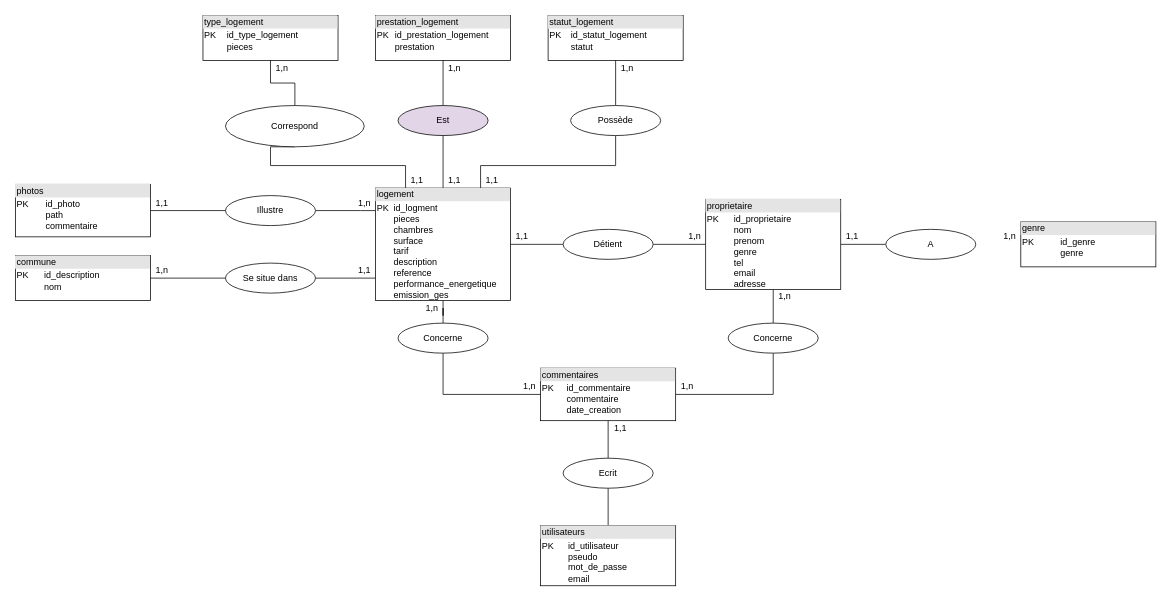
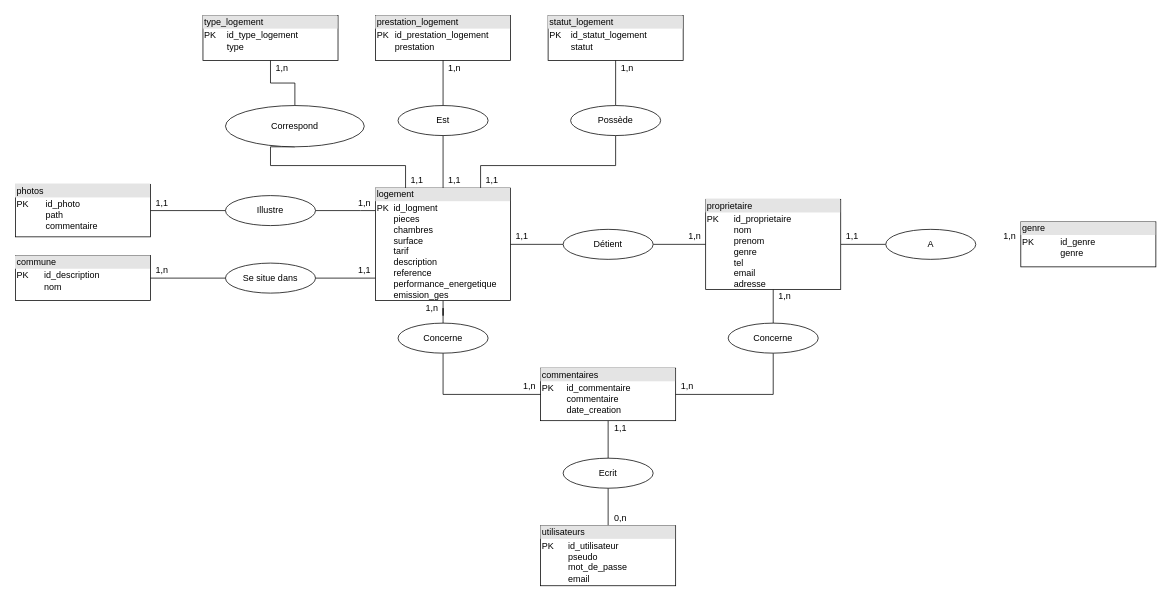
  <mxCell id="0" />
  <mxCell id="1" parent="0" />
  <mxCell id="2" style="edgeStyle=orthogonalEdgeStyle;rounded=0;orthogonalLoop=1;jettySize=auto;html=1;entryX=0.5;entryY=1;entryDx=0;entryDy=0;endArrow=none;endFill=0;" edge="1" parent="1" source="8" target="29"><mxGeometry relative="1" as="geometry"><Array as="points"><mxPoint x="540" y="220" /><mxPoint x="360" y="220" /></Array></mxGeometry></mxCell>
  <mxCell id="3" style="edgeStyle=orthogonalEdgeStyle;rounded=0;orthogonalLoop=1;jettySize=auto;html=1;entryX=0.5;entryY=1;entryDx=0;entryDy=0;endArrow=none;endFill=0;" edge="1" parent="1" source="8" target="31"><mxGeometry relative="1" as="geometry"><Array as="points"><mxPoint x="640" y="220" /><mxPoint x="820" y="220" /></Array></mxGeometry></mxCell>
  <mxCell id="4" style="edgeStyle=orthogonalEdgeStyle;rounded=0;orthogonalLoop=1;jettySize=auto;html=1;entryX=0.5;entryY=1;entryDx=0;entryDy=0;endArrow=none;endFill=0;" edge="1" parent="1" source="8" target="25"><mxGeometry relative="1" as="geometry" /></mxCell>
  <mxCell id="5" style="edgeStyle=orthogonalEdgeStyle;rounded=0;orthogonalLoop=1;jettySize=auto;html=1;entryX=1;entryY=0.5;entryDx=0;entryDy=0;endArrow=none;endFill=0;" edge="1" parent="1" source="8" target="23"><mxGeometry relative="1" as="geometry"><Array as="points"><mxPoint x="480" y="280" /><mxPoint x="480" y="280" /></Array></mxGeometry></mxCell>
  <mxCell id="6" style="edgeStyle=orthogonalEdgeStyle;rounded=0;orthogonalLoop=1;jettySize=auto;html=1;entryX=1;entryY=0.5;entryDx=0;entryDy=0;endArrow=none;endFill=0;" edge="1" parent="1" source="8" target="33"><mxGeometry relative="1" as="geometry"><Array as="points"><mxPoint x="470" y="370" /><mxPoint x="470" y="370" /></Array></mxGeometry></mxCell>
  <mxCell id="7" style="edgeStyle=orthogonalEdgeStyle;rounded=0;orthogonalLoop=1;jettySize=auto;html=1;endArrow=none;endFill=0;" edge="1" parent="1" source="8" target="36"><mxGeometry relative="1" as="geometry" /></mxCell>
  <mxCell id="8" value="&lt;div style=&quot;box-sizing: border-box ; width: 100% ; background: #e4e4e4 ; padding: 2px&quot;&gt;logement&lt;/div&gt;&lt;table style=&quot;width: 100% ; font-size: 1em&quot; cellpadding=&quot;2&quot; cellspacing=&quot;0&quot;&gt;&lt;tbody&gt;&lt;tr&gt;&lt;td&gt;PK&lt;br&gt;&lt;br&gt;&lt;br&gt;&lt;br&gt;&lt;br&gt;&lt;br&gt;&lt;br&gt;&lt;br&gt;&lt;br&gt;&lt;/td&gt;&lt;td&gt;id_logment&lt;br&gt;pieces&lt;br&gt;chambres&lt;br&gt;surface&lt;br&gt;tarif&lt;br&gt;description&lt;br&gt;reference&lt;br&gt;performance_energetique&lt;br&gt;emission_ges&lt;br&gt;&lt;/td&gt;&lt;/tr&gt;&lt;tr&gt;&lt;td&gt;&lt;/td&gt;&lt;td&gt;&lt;/td&gt;&lt;/tr&gt;&lt;/tbody&gt;&lt;/table&gt;" style="verticalAlign=top;align=left;overflow=fill;html=1;fillColor=#ffffff;" vertex="1" parent="1"><mxGeometry x="500" y="250" width="180" height="150" as="geometry" /></mxCell>
- <mxCell id="9" value="&lt;div style=&quot;box-sizing: border-box ; width: 100% ; background: #e4e4e4 ; padding: 2px&quot;&gt;type_logement&lt;/div&gt;&lt;table style=&quot;width: 100% ; font-size: 1em&quot; cellpadding=&quot;2&quot; cellspacing=&quot;0&quot;&gt;&lt;tbody&gt;&lt;tr&gt;&lt;td&gt;PK&lt;br&gt;&lt;br&gt;&lt;/td&gt;&lt;td&gt;id_type_logement&lt;br&gt;pieces&lt;br&gt;&lt;/td&gt;&lt;/tr&gt;&lt;/tbody&gt;&lt;/table&gt;" style="verticalAlign=top;align=left;overflow=fill;html=1;fillColor=#ffffff;" vertex="1" parent="1"><mxGeometry x="270" y="20" width="180" height="60" as="geometry" /></mxCell>
+ <mxCell id="9" value="&lt;div style=&quot;box-sizing: border-box ; width: 100% ; background: #e4e4e4 ; padding: 2px&quot;&gt;type_logement&lt;/div&gt;&lt;table style=&quot;width: 100% ; font-size: 1em&quot; cellpadding=&quot;2&quot; cellspacing=&quot;0&quot;&gt;&lt;tbody&gt;&lt;tr&gt;&lt;td&gt;PK&lt;br&gt;&lt;br&gt;&lt;/td&gt;&lt;td&gt;id_type_logement&lt;br&gt;type&lt;br&gt;&lt;/td&gt;&lt;/tr&gt;&lt;/tbody&gt;&lt;/table&gt;" style="verticalAlign=top;align=left;overflow=fill;html=1;fillColor=#ffffff;" vertex="1" parent="1"><mxGeometry x="270" y="20" width="180" height="60" as="geometry" /></mxCell>
  <mxCell id="10" value="&lt;div style=&quot;box-sizing: border-box ; width: 100% ; background: #e4e4e4 ; padding: 2px&quot;&gt;prestation_logement&lt;/div&gt;&lt;table style=&quot;width: 100% ; font-size: 1em&quot; cellpadding=&quot;2&quot; cellspacing=&quot;0&quot;&gt;&lt;tbody&gt;&lt;tr&gt;&lt;td&gt;PK&lt;br&gt;&lt;br&gt;&lt;/td&gt;&lt;td&gt;id_prestation_logement&lt;br&gt;prestation&lt;br&gt;&lt;/td&gt;&lt;/tr&gt;&lt;/tbody&gt;&lt;/table&gt;" style="verticalAlign=top;align=left;overflow=fill;html=1;fillColor=#ffffff;" vertex="1" parent="1"><mxGeometry x="500" y="20" width="180" height="60" as="geometry" /></mxCell>
  <mxCell id="11" value="&lt;div style=&quot;box-sizing: border-box ; width: 100% ; background: #e4e4e4 ; padding: 2px&quot;&gt;statut_logement&lt;/div&gt;&lt;table style=&quot;width: 100% ; font-size: 1em&quot; cellpadding=&quot;2&quot; cellspacing=&quot;0&quot;&gt;&lt;tbody&gt;&lt;tr&gt;&lt;td&gt;PK&lt;br&gt;&lt;br&gt;&lt;/td&gt;&lt;td&gt;id_statut_logement&lt;br&gt;statut&lt;br&gt;&lt;/td&gt;&lt;/tr&gt;&lt;/tbody&gt;&lt;/table&gt;" style="verticalAlign=top;align=left;overflow=fill;html=1;fillColor=#ffffff;" vertex="1" parent="1"><mxGeometry x="730" y="20" width="180" height="60" as="geometry" /></mxCell>
  <mxCell id="12" style="edgeStyle=orthogonalEdgeStyle;rounded=0;orthogonalLoop=1;jettySize=auto;html=1;entryX=0;entryY=0.5;entryDx=0;entryDy=0;endArrow=none;endFill=0;" edge="1" parent="1" source="13" target="23"><mxGeometry relative="1" as="geometry" /></mxCell>
  <mxCell id="13" value="&lt;div style=&quot;box-sizing: border-box ; width: 100% ; background: #e4e4e4 ; padding: 2px&quot;&gt;photos&lt;/div&gt;&lt;table style=&quot;width: 100% ; font-size: 1em&quot; cellpadding=&quot;2&quot; cellspacing=&quot;0&quot;&gt;&lt;tbody&gt;&lt;tr&gt;&lt;td&gt;PK&lt;br&gt;&lt;br&gt;&lt;br&gt;&lt;/td&gt;&lt;td&gt;id_photo&lt;br&gt;path&lt;br&gt;commentaire&lt;/td&gt;&lt;/tr&gt;&lt;/tbody&gt;&lt;/table&gt;" style="verticalAlign=top;align=left;overflow=fill;html=1;fillColor=#ffffff;" vertex="1" parent="1"><mxGeometry x="20" y="245" width="180" height="70" as="geometry" /></mxCell>
  <mxCell id="14" style="edgeStyle=orthogonalEdgeStyle;rounded=0;orthogonalLoop=1;jettySize=auto;html=1;endArrow=none;endFill=0;" edge="1" parent="1" source="15" target="34"><mxGeometry relative="1" as="geometry" /></mxCell>
  <mxCell id="15" value="&lt;div style=&quot;box-sizing: border-box ; width: 100% ; background: #e4e4e4 ; padding: 2px&quot;&gt;utilisateurs&lt;/div&gt;&lt;table style=&quot;width: 100% ; font-size: 1em&quot; cellpadding=&quot;2&quot; cellspacing=&quot;0&quot;&gt;&lt;tbody&gt;&lt;tr&gt;&lt;td&gt;PK&lt;br&gt;&lt;br&gt;&lt;br&gt;&lt;br&gt;&lt;/td&gt;&lt;td&gt;id_utilisateur&lt;br&gt;pseudo&lt;br&gt;mot_de_passe&lt;br&gt;email&lt;/td&gt;&lt;/tr&gt;&lt;/tbody&gt;&lt;/table&gt;" style="verticalAlign=top;align=left;overflow=fill;html=1;fillColor=#ffffff;" vertex="1" parent="1"><mxGeometry x="720" y="700" width="180" height="80" as="geometry" /></mxCell>
  <mxCell id="16" style="edgeStyle=orthogonalEdgeStyle;rounded=0;orthogonalLoop=1;jettySize=auto;html=1;entryX=0.5;entryY=0;entryDx=0;entryDy=0;endArrow=none;endFill=0;" edge="1" parent="1" source="17" target="34"><mxGeometry relative="1" as="geometry" /></mxCell>
  <mxCell id="17" value="&lt;div style=&quot;box-sizing: border-box ; width: 100% ; background: #e4e4e4 ; padding: 2px&quot;&gt;commentaires&lt;/div&gt;&lt;table style=&quot;width: 100% ; font-size: 1em&quot; cellpadding=&quot;2&quot; cellspacing=&quot;0&quot;&gt;&lt;tbody&gt;&lt;tr&gt;&lt;td&gt;PK&lt;br&gt;&lt;br&gt;&lt;br&gt;&lt;/td&gt;&lt;td&gt;id_commentaire&lt;br&gt;commentaire&lt;br&gt;date_creation&lt;/td&gt;&lt;/tr&gt;&lt;/tbody&gt;&lt;/table&gt;" style="verticalAlign=top;align=left;overflow=fill;html=1;fillColor=#ffffff;" vertex="1" parent="1"><mxGeometry x="720" y="490" width="180" height="70" as="geometry" /></mxCell>
  <mxCell id="18" style="edgeStyle=orthogonalEdgeStyle;rounded=0;orthogonalLoop=1;jettySize=auto;html=1;entryX=1;entryY=0.5;entryDx=0;entryDy=0;endArrow=none;endFill=0;" edge="1" parent="1" source="21" target="27"><mxGeometry relative="1" as="geometry" /></mxCell>
  <mxCell id="19" style="edgeStyle=orthogonalEdgeStyle;rounded=0;orthogonalLoop=1;jettySize=auto;html=1;endArrow=none;endFill=0;" edge="1" parent="1" source="21" target="38"><mxGeometry relative="1" as="geometry" /></mxCell>
  <mxCell id="20" style="edgeStyle=orthogonalEdgeStyle;rounded=0;orthogonalLoop=1;jettySize=auto;html=1;endArrow=none;endFill=0;" edge="1" parent="1" source="21" target="40"><mxGeometry relative="1" as="geometry" /></mxCell>
  <mxCell id="21" value="&lt;div style=&quot;box-sizing: border-box ; width: 100% ; background: #e4e4e4 ; padding: 2px&quot;&gt;proprietaire&lt;/div&gt;&lt;table style=&quot;width: 100% ; font-size: 1em&quot; cellpadding=&quot;2&quot; cellspacing=&quot;0&quot;&gt;&lt;tbody&gt;&lt;tr&gt;&lt;td&gt;PK&lt;br&gt;&lt;br&gt;&lt;br&gt;&lt;br&gt;&lt;br&gt;&lt;br&gt;&lt;br&gt;&lt;br&gt;&lt;br&gt;&lt;/td&gt;&lt;td&gt;id_proprietaire&lt;br&gt;nom&lt;br&gt;prenom&lt;br&gt;genre&lt;br&gt;tel&lt;br&gt;email&lt;br&gt;adresse&lt;br&gt;&lt;br&gt;&lt;br&gt;&lt;/td&gt;&lt;/tr&gt;&lt;tr&gt;&lt;td&gt;&lt;/td&gt;&lt;td&gt;&lt;/td&gt;&lt;/tr&gt;&lt;/tbody&gt;&lt;/table&gt;" style="verticalAlign=top;align=left;overflow=fill;html=1;fillColor=#ffffff;" vertex="1" parent="1"><mxGeometry x="940" y="265" width="180" height="120" as="geometry" /></mxCell>
  <mxCell id="22" value="&lt;div style=&quot;box-sizing: border-box ; width: 100% ; background: #e4e4e4 ; padding: 2px&quot;&gt;commune&lt;/div&gt;&lt;table style=&quot;width: 100% ; font-size: 1em&quot; cellpadding=&quot;2&quot; cellspacing=&quot;0&quot;&gt;&lt;tbody&gt;&lt;tr&gt;&lt;td&gt;PK&lt;br&gt;&lt;br&gt;&lt;/td&gt;&lt;td&gt;id_description&lt;br&gt;nom&lt;br&gt;&lt;/td&gt;&lt;/tr&gt;&lt;/tbody&gt;&lt;/table&gt;" style="verticalAlign=top;align=left;overflow=fill;html=1;fillColor=#ffffff;" vertex="1" parent="1"><mxGeometry x="20" y="340" width="180" height="60" as="geometry" /></mxCell>
  <mxCell id="23" value="Illustre" style="ellipse;whiteSpace=wrap;html=1;fillColor=#ffffff;" vertex="1" parent="1"><mxGeometry x="300" y="260" width="120" height="40" as="geometry" /></mxCell>
  <mxCell id="24" style="edgeStyle=orthogonalEdgeStyle;rounded=0;orthogonalLoop=1;jettySize=auto;html=1;entryX=0.5;entryY=1;entryDx=0;entryDy=0;endArrow=none;endFill=0;" edge="1" parent="1" source="25" target="10"><mxGeometry relative="1" as="geometry" /></mxCell>
- <mxCell id="25" value="Est" style="ellipse;whiteSpace=wrap;html=1;fillColor=#e1d5e7;" vertex="1" parent="1"><mxGeometry x="530" y="140" width="120" height="40" as="geometry" /></mxCell>
+ <mxCell id="25" value="Est" style="ellipse;whiteSpace=wrap;html=1;fillColor=#ffffff;" vertex="1" parent="1"><mxGeometry x="530" y="140" width="120" height="40" as="geometry" /></mxCell>
  <mxCell id="26" style="edgeStyle=orthogonalEdgeStyle;rounded=0;orthogonalLoop=1;jettySize=auto;html=1;endArrow=none;endFill=0;" edge="1" parent="1" source="27" target="8"><mxGeometry relative="1" as="geometry" /></mxCell>
  <mxCell id="27" value="Détient" style="ellipse;whiteSpace=wrap;html=1;fillColor=#ffffff;" vertex="1" parent="1"><mxGeometry x="750" y="305" width="120" height="40" as="geometry" /></mxCell>
  <mxCell id="28" style="edgeStyle=orthogonalEdgeStyle;rounded=0;orthogonalLoop=1;jettySize=auto;html=1;endArrow=none;endFill=0;" edge="1" parent="1" source="29" target="9"><mxGeometry relative="1" as="geometry" /></mxCell>
  <mxCell id="29" value="Correspond" style="ellipse;whiteSpace=wrap;html=1;fillColor=#ffffff;" vertex="1" parent="1"><mxGeometry x="300" y="140" width="185" height="55" as="geometry" /></mxCell>
  <mxCell id="30" style="edgeStyle=orthogonalEdgeStyle;rounded=0;orthogonalLoop=1;jettySize=auto;html=1;entryX=0.5;entryY=1;entryDx=0;entryDy=0;endArrow=none;endFill=0;" edge="1" parent="1" source="31" target="11"><mxGeometry relative="1" as="geometry" /></mxCell>
  <mxCell id="31" value="Possède" style="ellipse;whiteSpace=wrap;html=1;fillColor=#ffffff;" vertex="1" parent="1"><mxGeometry x="760" y="140" width="120" height="40" as="geometry" /></mxCell>
  <mxCell id="32" style="edgeStyle=orthogonalEdgeStyle;rounded=0;orthogonalLoop=1;jettySize=auto;html=1;endArrow=none;endFill=0;" edge="1" parent="1" source="33" target="22"><mxGeometry relative="1" as="geometry" /></mxCell>
  <mxCell id="33" value="Se situe dans" style="ellipse;whiteSpace=wrap;html=1;fillColor=#ffffff;" vertex="1" parent="1"><mxGeometry x="300" y="350" width="120" height="40" as="geometry" /></mxCell>
  <mxCell id="34" value="Ecrit" style="ellipse;whiteSpace=wrap;html=1;fillColor=#ffffff;" vertex="1" parent="1"><mxGeometry x="750" y="610" width="120" height="40" as="geometry" /></mxCell>
  <mxCell id="35" style="edgeStyle=orthogonalEdgeStyle;rounded=0;orthogonalLoop=1;jettySize=auto;html=1;entryX=0;entryY=0.5;entryDx=0;entryDy=0;endArrow=none;endFill=0;" edge="1" parent="1" source="36" target="17"><mxGeometry relative="1" as="geometry"><Array as="points"><mxPoint x="590" y="525" /></Array></mxGeometry></mxCell>
  <mxCell id="36" value="Concerne" style="ellipse;whiteSpace=wrap;html=1;fillColor=#ffffff;" vertex="1" parent="1"><mxGeometry x="530" y="430" width="120" height="40" as="geometry" /></mxCell>
  <mxCell id="37" style="edgeStyle=orthogonalEdgeStyle;rounded=0;orthogonalLoop=1;jettySize=auto;html=1;entryX=1;entryY=0.5;entryDx=0;entryDy=0;endArrow=none;endFill=0;" edge="1" parent="1" source="38" target="17"><mxGeometry relative="1" as="geometry"><Array as="points"><mxPoint x="1030" y="525" /></Array></mxGeometry></mxCell>
  <mxCell id="38" value="Concerne" style="ellipse;whiteSpace=wrap;html=1;fillColor=#ffffff;" vertex="1" parent="1"><mxGeometry x="970" y="430" width="120" height="40" as="geometry" /></mxCell>
  <mxCell id="39" value="&lt;div style=&quot;box-sizing: border-box ; width: 100% ; background: #e4e4e4 ; padding: 2px&quot;&gt;genre&lt;/div&gt;&lt;table style=&quot;width: 100% ; font-size: 1em&quot; cellpadding=&quot;2&quot; cellspacing=&quot;0&quot;&gt;&lt;tbody&gt;&lt;tr&gt;&lt;td&gt;PK&lt;br&gt;&lt;br&gt;&lt;/td&gt;&lt;td&gt;id_genre&lt;br&gt;genre&lt;br&gt;&lt;/td&gt;&lt;/tr&gt;&lt;/tbody&gt;&lt;/table&gt;" style="verticalAlign=top;align=left;overflow=fill;html=1;fillColor=#ffffff;" vertex="1" parent="1"><mxGeometry x="1360" y="295" width="180" height="60" as="geometry" /></mxCell>
  <mxCell id="40" value="A" style="ellipse;whiteSpace=wrap;html=1;fillColor=#ffffff;" vertex="1" parent="1"><mxGeometry x="1180" y="305" width="120" height="40" as="geometry" /></mxCell>
  <mxCell id="41" value="1,n" style="text;html=1;align=center;verticalAlign=middle;resizable=0;points=[];autosize=1;" vertex="1" parent="1"><mxGeometry x="1330" y="305" width="30" height="20" as="geometry" /></mxCell>
  <mxCell id="42" value="1,1" style="text;html=1;align=center;verticalAlign=middle;resizable=0;points=[];autosize=1;" vertex="1" parent="1"><mxGeometry x="1120" y="305" width="30" height="20" as="geometry" /></mxCell>
  <mxCell id="43" value="1,n" style="text;html=1;align=center;verticalAlign=middle;resizable=0;points=[];autosize=1;" vertex="1" parent="1"><mxGeometry x="900" y="504" width="30" height="20" as="geometry" /></mxCell>
  <mxCell id="44" value="1,n" style="text;html=1;align=center;verticalAlign=middle;resizable=0;points=[];autosize=1;" vertex="1" parent="1"><mxGeometry x="1030" y="385" width="30" height="20" as="geometry" /></mxCell>
  <mxCell id="45" value="1,n" style="text;html=1;align=center;verticalAlign=middle;resizable=0;points=[];autosize=1;" vertex="1" parent="1"><mxGeometry x="690" y="504" width="30" height="20" as="geometry" /></mxCell>
  <mxCell id="46" value="1,n" style="text;html=1;align=center;verticalAlign=middle;resizable=0;points=[];autosize=1;" vertex="1" parent="1"><mxGeometry x="560" y="400" width="30" height="20" as="geometry" /></mxCell>
  <mxCell id="47" value="1,1" style="text;html=1;align=center;verticalAlign=middle;resizable=0;points=[];autosize=1;" vertex="1" parent="1"><mxGeometry x="680" y="305" width="30" height="20" as="geometry" /></mxCell>
  <mxCell id="48" value="1,n" style="text;html=1;align=center;verticalAlign=middle;resizable=0;points=[];autosize=1;" vertex="1" parent="1"><mxGeometry x="910" y="305" width="30" height="20" as="geometry" /></mxCell>
  <mxCell id="49" value="1,n" style="text;html=1;align=center;verticalAlign=middle;resizable=0;points=[];autosize=1;" vertex="1" parent="1"><mxGeometry x="470" y="260" width="30" height="20" as="geometry" /></mxCell>
  <mxCell id="50" value="1,1" style="text;html=1;align=center;verticalAlign=middle;resizable=0;points=[];autosize=1;" vertex="1" parent="1"><mxGeometry x="200" y="260" width="30" height="20" as="geometry" /></mxCell>
  <mxCell id="51" value="1,1" style="text;html=1;align=center;verticalAlign=middle;resizable=0;points=[];autosize=1;" vertex="1" parent="1"><mxGeometry x="470" y="350" width="30" height="20" as="geometry" /></mxCell>
  <mxCell id="52" value="1,n" style="text;html=1;align=center;verticalAlign=middle;resizable=0;points=[];autosize=1;" vertex="1" parent="1"><mxGeometry x="200" y="350" width="30" height="20" as="geometry" /></mxCell>
+ <mxCell id="53" value="0,n" style="text;html=1;align=center;verticalAlign=middle;resizable=0;points=[];autosize=1;" vertex="1" parent="1"><mxGeometry x="811" y="680" width="30" height="20" as="geometry" /></mxCell>
  <mxCell id="54" value="1,1" style="text;html=1;align=center;verticalAlign=middle;resizable=0;points=[];autosize=1;" vertex="1" parent="1"><mxGeometry x="811" y="560" width="30" height="20" as="geometry" /></mxCell>
  <mxCell id="55" value="1,1" style="text;html=1;align=center;verticalAlign=middle;resizable=0;points=[];autosize=1;" vertex="1" parent="1"><mxGeometry x="540" y="230" width="30" height="20" as="geometry" /></mxCell>
  <mxCell id="56" value="1,n" style="text;html=1;align=center;verticalAlign=middle;resizable=0;points=[];autosize=1;" vertex="1" parent="1"><mxGeometry x="360" y="80" width="30" height="20" as="geometry" /></mxCell>
  <mxCell id="57" value="1,1" style="text;html=1;align=center;verticalAlign=middle;resizable=0;points=[];autosize=1;" vertex="1" parent="1"><mxGeometry x="590" y="230" width="30" height="20" as="geometry" /></mxCell>
  <mxCell id="58" value="1,1" style="text;html=1;align=center;verticalAlign=middle;resizable=0;points=[];autosize=1;" vertex="1" parent="1"><mxGeometry x="640" y="230" width="30" height="20" as="geometry" /></mxCell>
  <mxCell id="59" value="1,n" style="text;html=1;align=center;verticalAlign=middle;resizable=0;points=[];autosize=1;" vertex="1" parent="1"><mxGeometry x="590" y="80" width="30" height="20" as="geometry" /></mxCell>
  <mxCell id="60" value="1,n" style="text;html=1;align=center;verticalAlign=middle;resizable=0;points=[];autosize=1;" vertex="1" parent="1"><mxGeometry x="820" y="80" width="30" height="20" as="geometry" /></mxCell>
